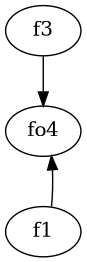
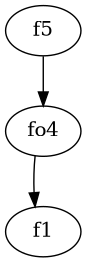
  strict digraph {
    edge [weight=2]
    n1 [label=fo4]
    f1
-   f3
-   f1 -> n1
+   f3 [label=f5]
+   n1 -> f1
    f3 -> n1
  }
